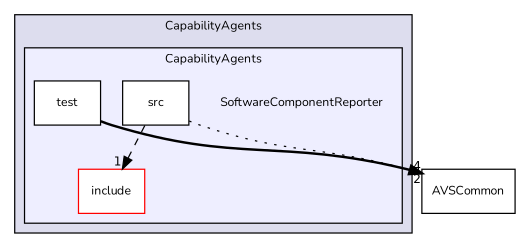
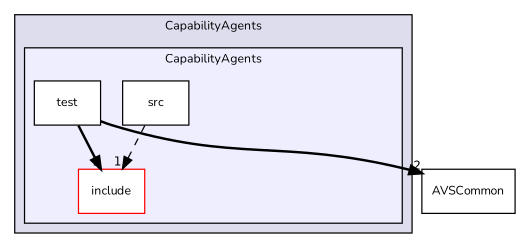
  digraph {
    compound=true
    fontname=Nunito
    node [fontname=Nunito fontsize=10 shape=box color=black fillcolor=white style=filled]
    edge [fontname=Nunito headlabel=1 labeldistance=1.5 labelfontname=Helvetica labelfontsize=10 style=bold]
-   n1 [label=SoftwareComponentReporter shape=plaintext color="" fillcolor="" style=""]
    n2 [color=red label=include]
    n3 [label=src]
    n4 [label=test]
    n5 [label=AVSCommon]
    subgraph cluster_1 {
      bgcolor="#ddddee"
      fontsize=10
      label=CapabilityAgents
      pencolor=black
      subgraph cluster_2 {
        bgcolor="#eeeeff"
        fontsize=10
        label=CapabilityAgents
        pencolor=black
-       n1
        n2
        n3
        n4
      }
    }
    n3 -> n2 [style=dashed]
-   n3 -> n5 [headlabel=4 style=dotted]
+   n4 -> n2
    n4 -> n5 [headlabel=2]
  }
